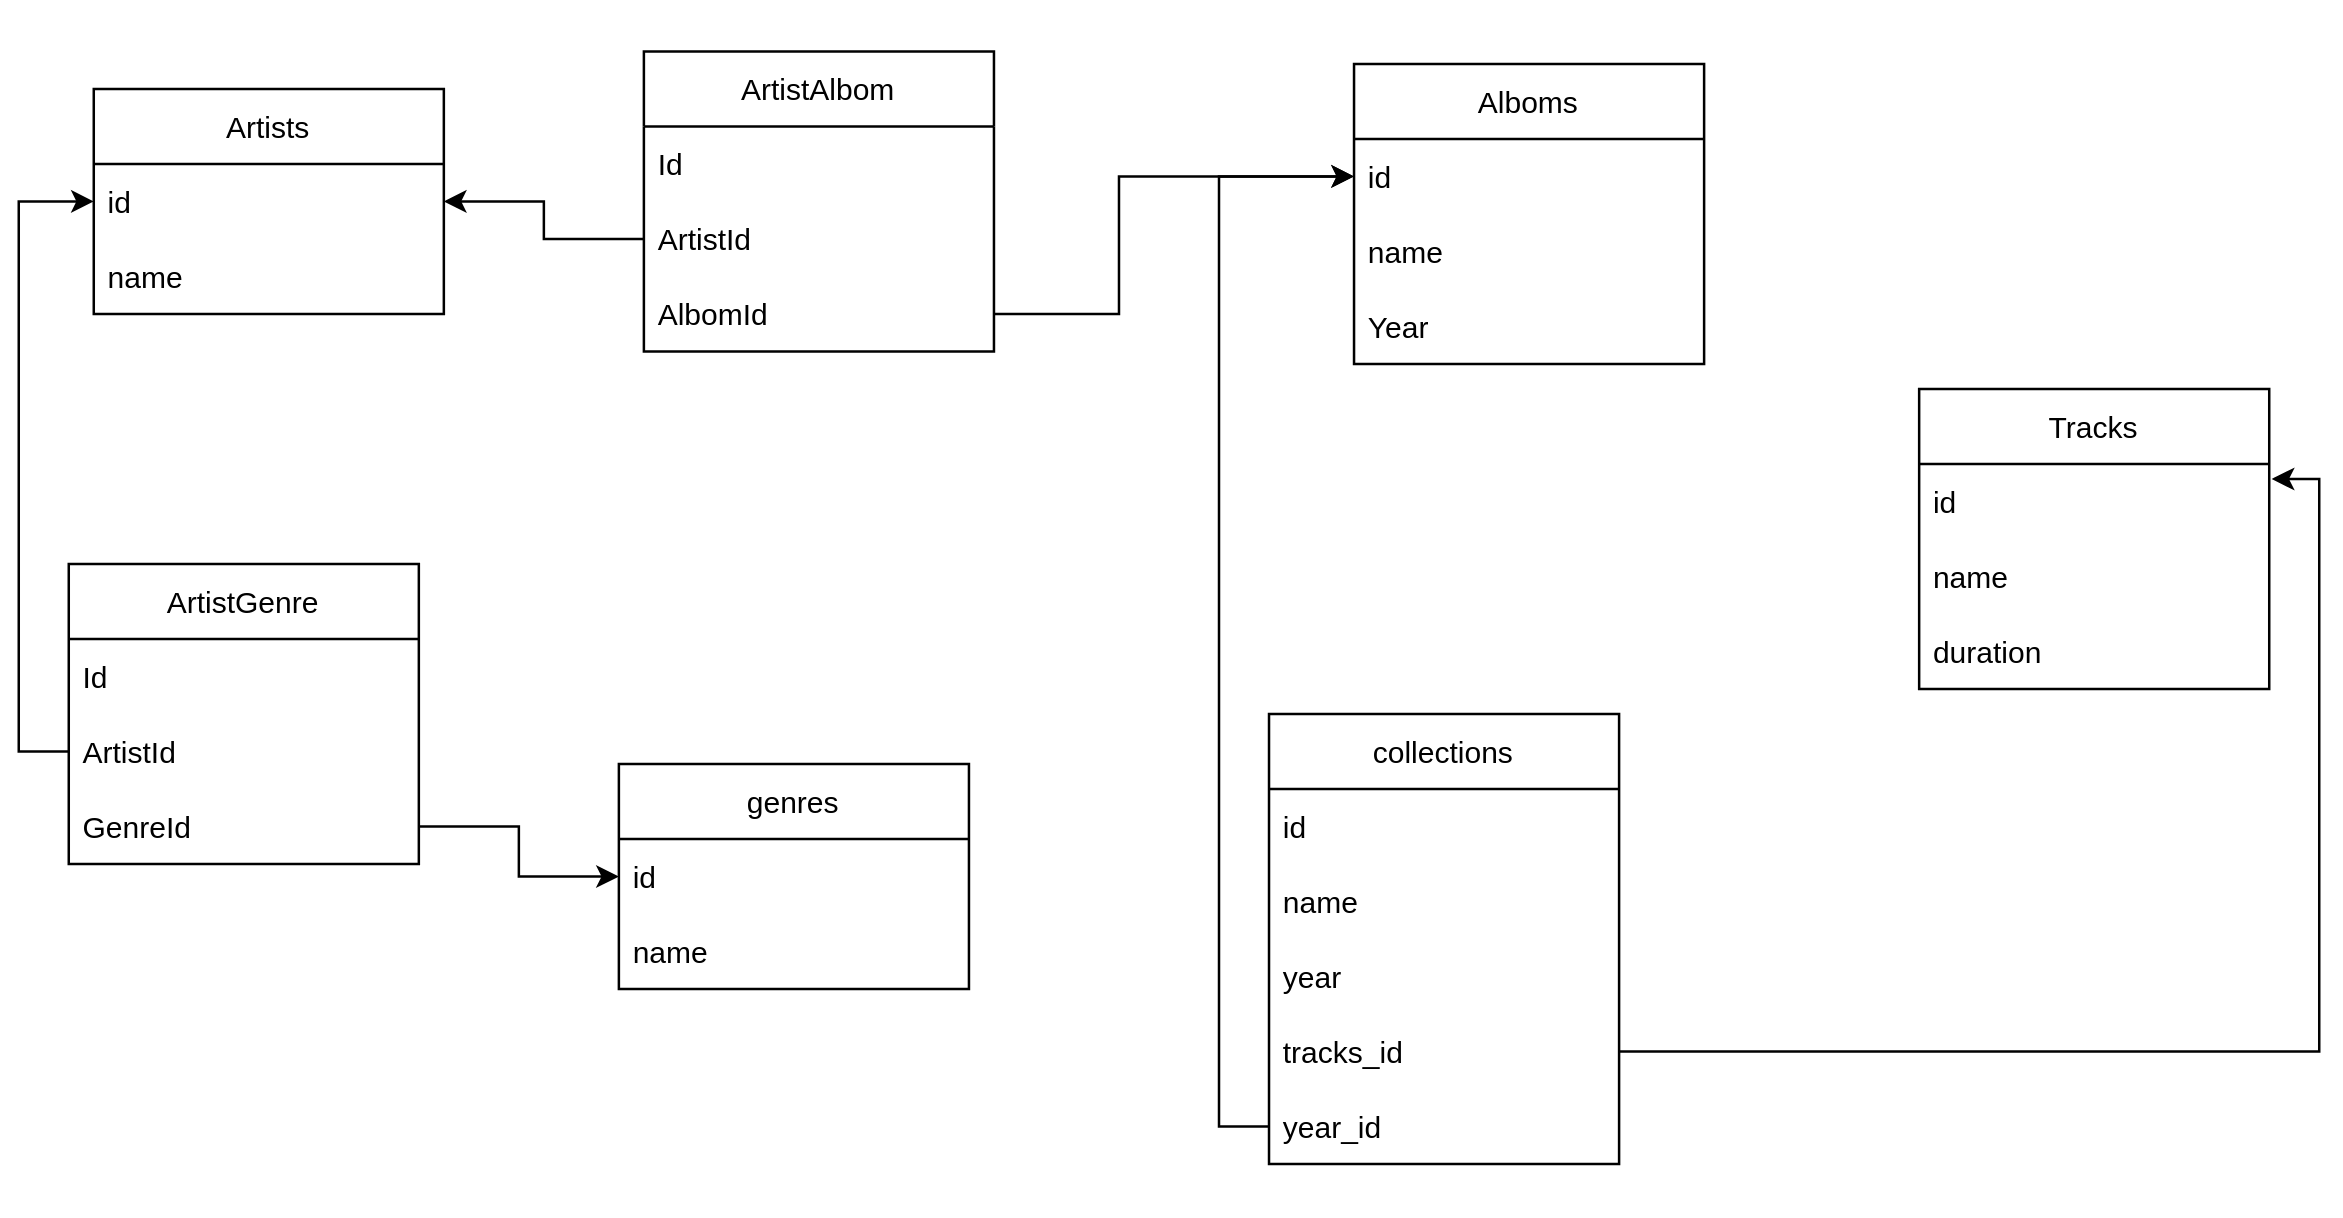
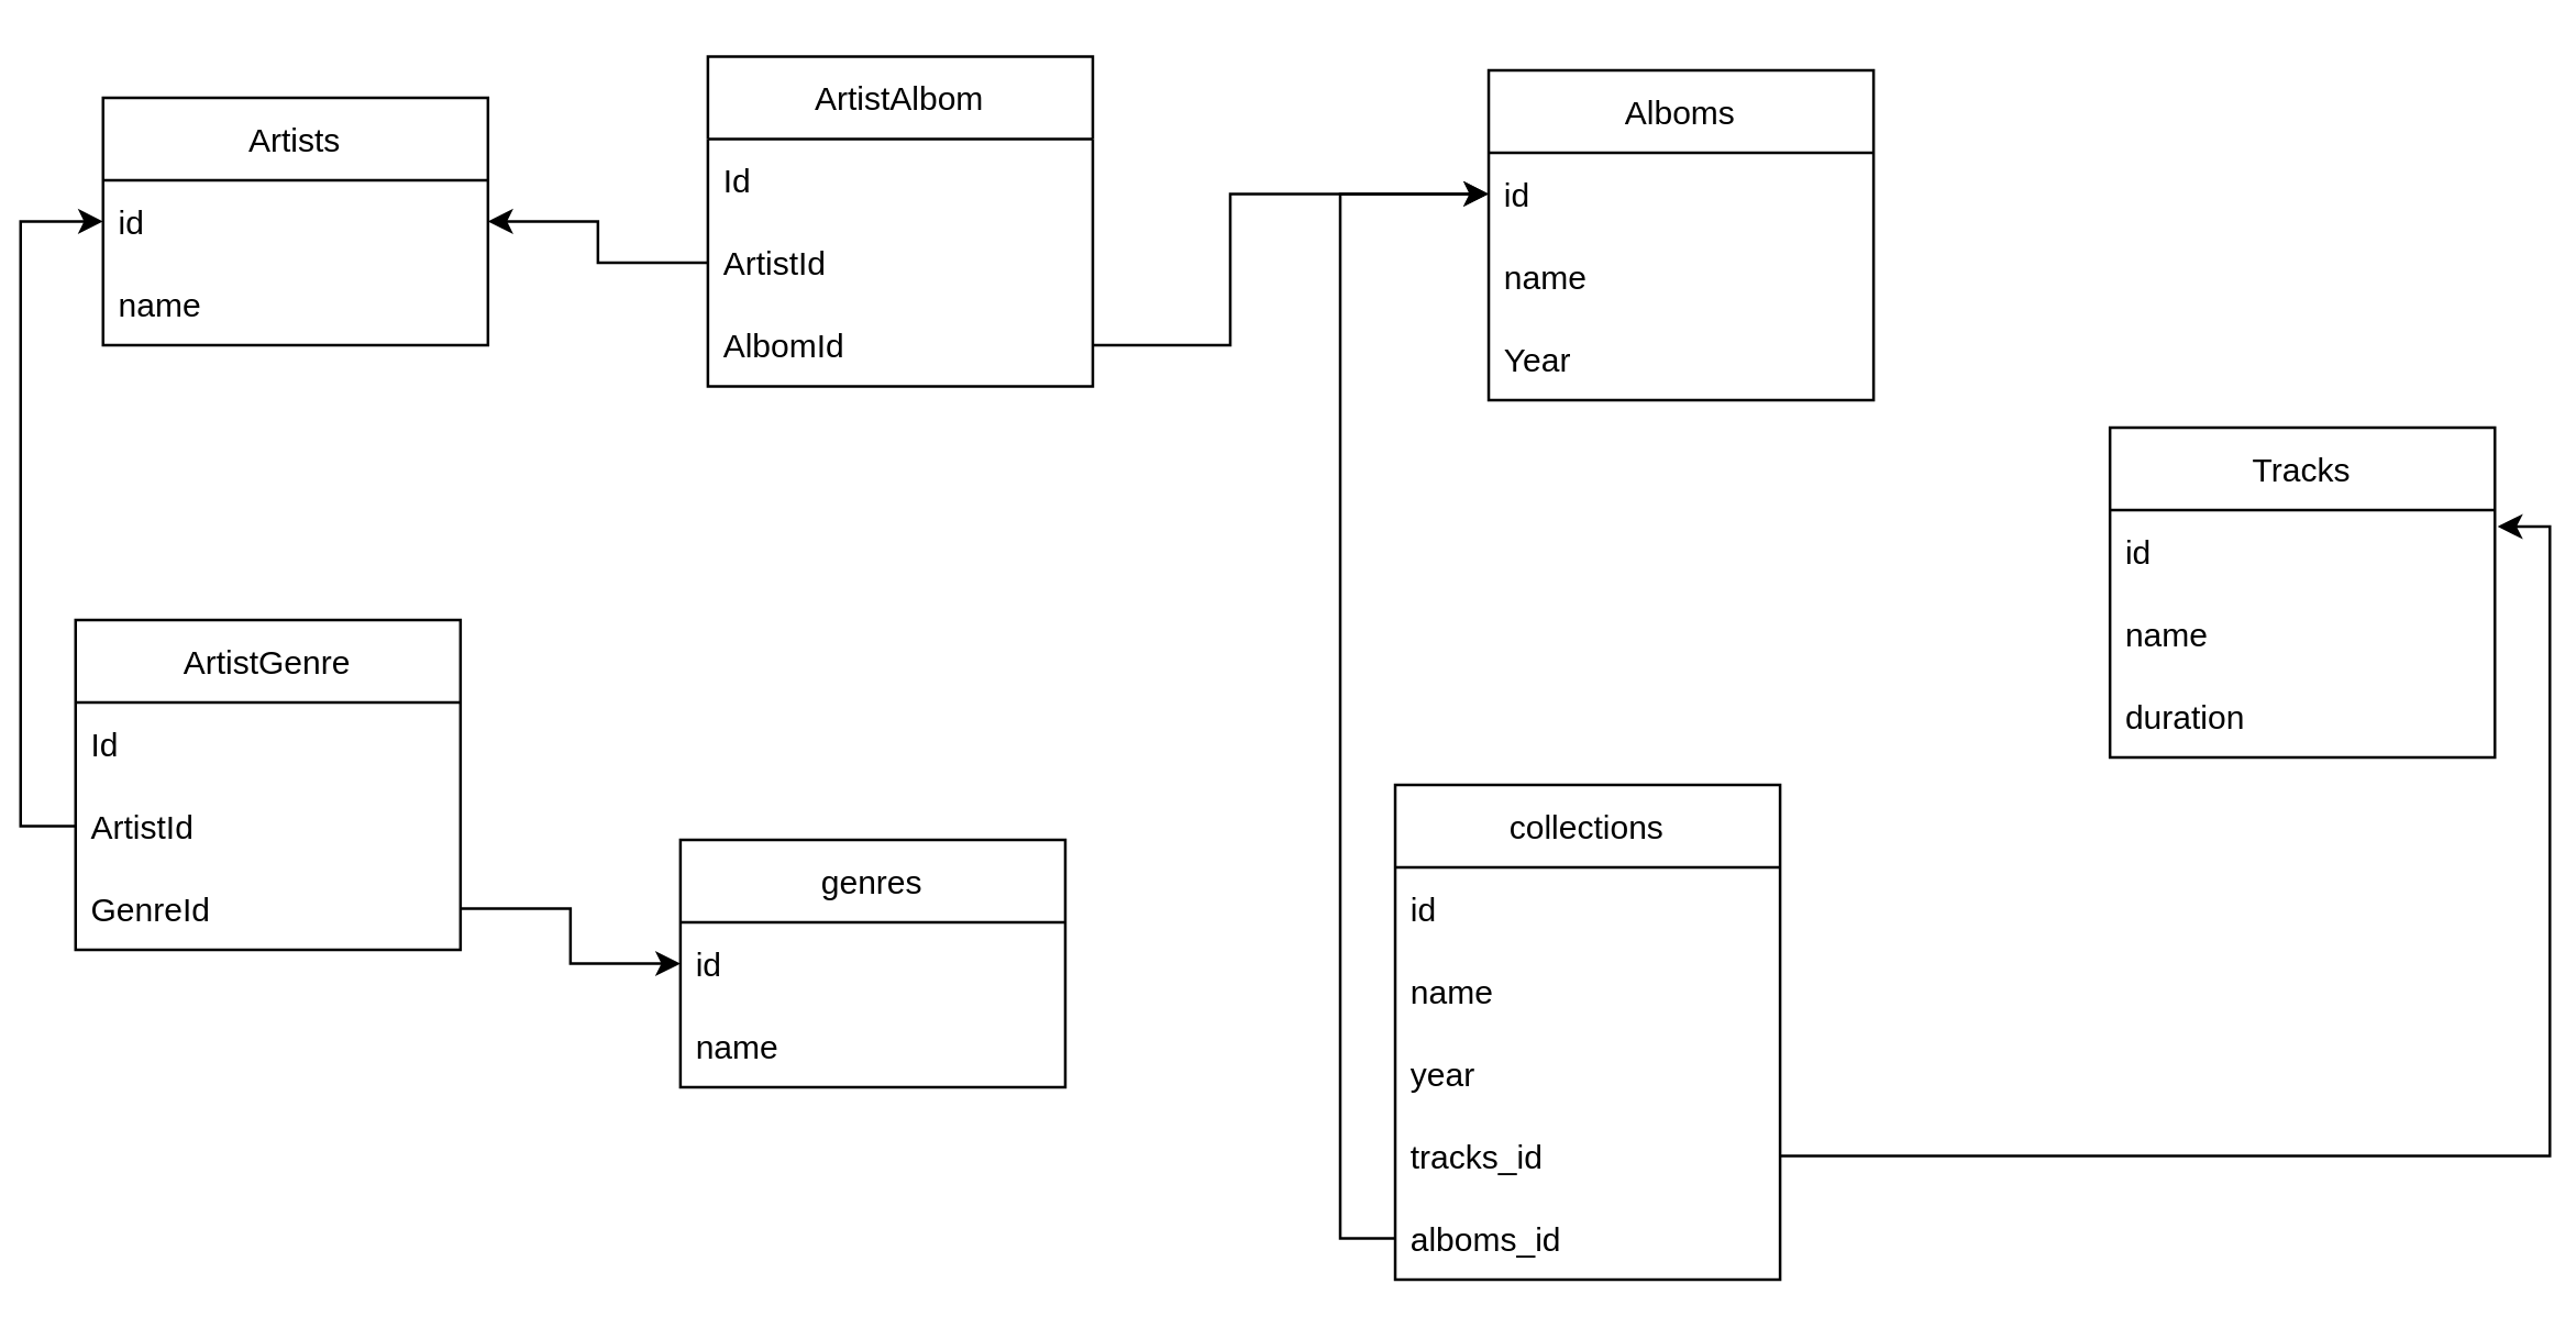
  <mxCell id="0" />
  <mxCell id="1" parent="0" />
  <mxCell id="2" value="Alboms" style="swimlane;fontStyle=0;childLayout=stackLayout;horizontal=1;startSize=30;horizontalStack=0;resizeParent=1;resizeParentMax=0;resizeLast=0;collapsible=1;marginBottom=0;" parent="1" vertex="1"><mxGeometry x="534" y="25" width="140" height="120" as="geometry" /></mxCell>
  <mxCell id="3" value="id" style="text;strokeColor=none;fillColor=none;align=left;verticalAlign=middle;spacingLeft=4;spacingRight=4;overflow=hidden;points=[[0,0.5],[1,0.5]];portConstraint=eastwest;rotatable=0;" parent="2" vertex="1"><mxGeometry y="30" width="140" height="30" as="geometry" /></mxCell>
  <mxCell id="4" value="name" style="text;strokeColor=none;fillColor=none;align=left;verticalAlign=middle;spacingLeft=4;spacingRight=4;overflow=hidden;points=[[0,0.5],[1,0.5]];portConstraint=eastwest;rotatable=0;" parent="2" vertex="1"><mxGeometry y="60" width="140" height="30" as="geometry" /></mxCell>
  <mxCell id="5" value="Year" style="text;strokeColor=none;fillColor=none;align=left;verticalAlign=middle;spacingLeft=4;spacingRight=4;overflow=hidden;points=[[0,0.5],[1,0.5]];portConstraint=eastwest;rotatable=0;" parent="2" vertex="1"><mxGeometry y="90" width="140" height="30" as="geometry" /></mxCell>
  <mxCell id="6" value="Artists" style="swimlane;fontStyle=0;childLayout=stackLayout;horizontal=1;startSize=30;horizontalStack=0;resizeParent=1;resizeParentMax=0;resizeLast=0;collapsible=1;marginBottom=0;" parent="1" vertex="1"><mxGeometry x="30" y="35" width="140" height="90" as="geometry" /></mxCell>
  <mxCell id="7" value="id" style="text;strokeColor=none;fillColor=none;align=left;verticalAlign=middle;spacingLeft=4;spacingRight=4;overflow=hidden;points=[[0,0.5],[1,0.5]];portConstraint=eastwest;rotatable=0;" parent="6" vertex="1"><mxGeometry y="30" width="140" height="30" as="geometry" /></mxCell>
  <mxCell id="8" value="name" style="text;strokeColor=none;fillColor=none;align=left;verticalAlign=middle;spacingLeft=4;spacingRight=4;overflow=hidden;points=[[0,0.5],[1,0.5]];portConstraint=eastwest;rotatable=0;" parent="6" vertex="1"><mxGeometry y="60" width="140" height="30" as="geometry" /></mxCell>
  <mxCell id="9" value="Tracks" style="swimlane;fontStyle=0;childLayout=stackLayout;horizontal=1;startSize=30;horizontalStack=0;resizeParent=1;resizeParentMax=0;resizeLast=0;collapsible=1;marginBottom=0;" parent="1" vertex="1"><mxGeometry x="760" y="155" width="140" height="120" as="geometry" /></mxCell>
  <mxCell id="10" value="id" style="text;strokeColor=none;fillColor=none;align=left;verticalAlign=middle;spacingLeft=4;spacingRight=4;overflow=hidden;points=[[0,0.5],[1,0.5]];portConstraint=eastwest;rotatable=0;" parent="9" vertex="1"><mxGeometry y="30" width="140" height="30" as="geometry" /></mxCell>
  <mxCell id="11" value="name" style="text;strokeColor=none;fillColor=none;align=left;verticalAlign=middle;spacingLeft=4;spacingRight=4;overflow=hidden;points=[[0,0.5],[1,0.5]];portConstraint=eastwest;rotatable=0;" parent="9" vertex="1"><mxGeometry y="60" width="140" height="30" as="geometry" /></mxCell>
  <mxCell id="12" value="duration" style="text;strokeColor=none;fillColor=none;align=left;verticalAlign=middle;spacingLeft=4;spacingRight=4;overflow=hidden;points=[[0,0.5],[1,0.5]];portConstraint=eastwest;rotatable=0;" parent="9" vertex="1"><mxGeometry y="90" width="140" height="30" as="geometry" /></mxCell>
  <mxCell id="13" value="genres" style="swimlane;fontStyle=0;childLayout=stackLayout;horizontal=1;startSize=30;horizontalStack=0;resizeParent=1;resizeParentMax=0;resizeLast=0;collapsible=1;marginBottom=0;" parent="1" vertex="1"><mxGeometry x="240" y="305" width="140" height="90" as="geometry" /></mxCell>
  <mxCell id="14" value="id" style="text;strokeColor=none;fillColor=none;align=left;verticalAlign=middle;spacingLeft=4;spacingRight=4;overflow=hidden;points=[[0,0.5],[1,0.5]];portConstraint=eastwest;rotatable=0;" parent="13" vertex="1"><mxGeometry y="30" width="140" height="30" as="geometry" /></mxCell>
  <mxCell id="15" value="name" style="text;strokeColor=none;fillColor=none;align=left;verticalAlign=middle;spacingLeft=4;spacingRight=4;overflow=hidden;points=[[0,0.5],[1,0.5]];portConstraint=eastwest;rotatable=0;" parent="13" vertex="1"><mxGeometry y="60" width="140" height="30" as="geometry" /></mxCell>
  <mxCell id="16" value="collections" style="swimlane;fontStyle=0;childLayout=stackLayout;horizontal=1;startSize=30;horizontalStack=0;resizeParent=1;resizeParentMax=0;resizeLast=0;collapsible=1;marginBottom=0;" parent="1" vertex="1"><mxGeometry x="500" y="285" width="140" height="180" as="geometry" /></mxCell>
  <mxCell id="17" value="id" style="text;strokeColor=none;fillColor=none;align=left;verticalAlign=middle;spacingLeft=4;spacingRight=4;overflow=hidden;points=[[0,0.5],[1,0.5]];portConstraint=eastwest;rotatable=0;" parent="16" vertex="1"><mxGeometry y="30" width="140" height="30" as="geometry" /></mxCell>
  <mxCell id="18" value="name" style="text;strokeColor=none;fillColor=none;align=left;verticalAlign=middle;spacingLeft=4;spacingRight=4;overflow=hidden;points=[[0,0.5],[1,0.5]];portConstraint=eastwest;rotatable=0;" parent="16" vertex="1"><mxGeometry y="60" width="140" height="30" as="geometry" /></mxCell>
  <mxCell id="19" value="year" style="text;strokeColor=none;fillColor=none;align=left;verticalAlign=middle;spacingLeft=4;spacingRight=4;overflow=hidden;points=[[0,0.5],[1,0.5]];portConstraint=eastwest;rotatable=0;" parent="16" vertex="1"><mxGeometry y="90" width="140" height="30" as="geometry" /></mxCell>
  <mxCell id="20" value="tracks_id" style="text;strokeColor=none;fillColor=none;align=left;verticalAlign=middle;spacingLeft=4;spacingRight=4;overflow=hidden;points=[[0,0.5],[1,0.5]];portConstraint=eastwest;rotatable=0;" parent="16" vertex="1"><mxGeometry y="120" width="140" height="30" as="geometry" /></mxCell>
- <mxCell id="21" value="year_id" style="text;strokeColor=none;fillColor=none;align=left;verticalAlign=middle;spacingLeft=4;spacingRight=4;overflow=hidden;points=[[0,0.5],[1,0.5]];portConstraint=eastwest;rotatable=0;" parent="16" vertex="1"><mxGeometry y="150" width="140" height="30" as="geometry" /></mxCell>
+ <mxCell id="21" value="alboms_id" style="text;strokeColor=none;fillColor=none;align=left;verticalAlign=middle;spacingLeft=4;spacingRight=4;overflow=hidden;points=[[0,0.5],[1,0.5]];portConstraint=eastwest;rotatable=0;" parent="16" vertex="1"><mxGeometry y="150" width="140" height="30" as="geometry" /></mxCell>
  <mxCell id="22" style="edgeStyle=orthogonalEdgeStyle;rounded=0;orthogonalLoop=1;jettySize=auto;html=1;exitX=1;exitY=0.5;exitDx=0;exitDy=0;entryX=1.007;entryY=0.2;entryDx=0;entryDy=0;entryPerimeter=0;" parent="1" source="20" target="10" edge="1"><mxGeometry relative="1" as="geometry" /></mxCell>
  <mxCell id="23" style="edgeStyle=orthogonalEdgeStyle;rounded=0;orthogonalLoop=1;jettySize=auto;html=1;exitX=0;exitY=0.5;exitDx=0;exitDy=0;entryX=0;entryY=0.5;entryDx=0;entryDy=0;" parent="1" source="21" target="3" edge="1"><mxGeometry relative="1" as="geometry" /></mxCell>
  <mxCell id="24" value="ArtistGenre" style="swimlane;fontStyle=0;childLayout=stackLayout;horizontal=1;startSize=30;horizontalStack=0;resizeParent=1;resizeParentMax=0;resizeLast=0;collapsible=1;marginBottom=0;" vertex="1" parent="1"><mxGeometry x="20" y="225" width="140" height="120" as="geometry" /></mxCell>
  <mxCell id="25" value="Id" style="text;strokeColor=none;fillColor=none;align=left;verticalAlign=middle;spacingLeft=4;spacingRight=4;overflow=hidden;points=[[0,0.5],[1,0.5]];portConstraint=eastwest;rotatable=0;" vertex="1" parent="24"><mxGeometry y="30" width="140" height="30" as="geometry" /></mxCell>
  <mxCell id="26" value="ArtistId" style="text;strokeColor=none;fillColor=none;align=left;verticalAlign=middle;spacingLeft=4;spacingRight=4;overflow=hidden;points=[[0,0.5],[1,0.5]];portConstraint=eastwest;rotatable=0;" vertex="1" parent="24"><mxGeometry y="60" width="140" height="30" as="geometry" /></mxCell>
  <mxCell id="27" value="GenreId" style="text;strokeColor=none;fillColor=none;align=left;verticalAlign=middle;spacingLeft=4;spacingRight=4;overflow=hidden;points=[[0,0.5],[1,0.5]];portConstraint=eastwest;rotatable=0;" vertex="1" parent="24"><mxGeometry y="90" width="140" height="30" as="geometry" /></mxCell>
  <mxCell id="28" style="edgeStyle=orthogonalEdgeStyle;rounded=0;orthogonalLoop=1;jettySize=auto;html=1;exitX=1;exitY=0.5;exitDx=0;exitDy=0;entryX=0;entryY=0.5;entryDx=0;entryDy=0;" edge="1" parent="1" source="27" target="14"><mxGeometry relative="1" as="geometry" /></mxCell>
  <mxCell id="29" style="edgeStyle=orthogonalEdgeStyle;rounded=0;orthogonalLoop=1;jettySize=auto;html=1;exitX=0;exitY=0.5;exitDx=0;exitDy=0;entryX=0;entryY=0.5;entryDx=0;entryDy=0;" edge="1" parent="1" source="26" target="7"><mxGeometry relative="1" as="geometry" /></mxCell>
  <mxCell id="30" value="ArtistAlbom" style="swimlane;fontStyle=0;childLayout=stackLayout;horizontal=1;startSize=30;horizontalStack=0;resizeParent=1;resizeParentMax=0;resizeLast=0;collapsible=1;marginBottom=0;" vertex="1" parent="1"><mxGeometry x="250" y="20" width="140" height="120" as="geometry" /></mxCell>
  <mxCell id="31" value="Id" style="text;strokeColor=none;fillColor=none;align=left;verticalAlign=middle;spacingLeft=4;spacingRight=4;overflow=hidden;points=[[0,0.5],[1,0.5]];portConstraint=eastwest;rotatable=0;" vertex="1" parent="30"><mxGeometry y="30" width="140" height="30" as="geometry" /></mxCell>
  <mxCell id="32" value="ArtistId" style="text;strokeColor=none;fillColor=none;align=left;verticalAlign=middle;spacingLeft=4;spacingRight=4;overflow=hidden;points=[[0,0.5],[1,0.5]];portConstraint=eastwest;rotatable=0;" vertex="1" parent="30"><mxGeometry y="60" width="140" height="30" as="geometry" /></mxCell>
  <mxCell id="33" value="AlbomId" style="text;strokeColor=none;fillColor=none;align=left;verticalAlign=middle;spacingLeft=4;spacingRight=4;overflow=hidden;points=[[0,0.5],[1,0.5]];portConstraint=eastwest;rotatable=0;" vertex="1" parent="30"><mxGeometry y="90" width="140" height="30" as="geometry" /></mxCell>
  <mxCell id="34" style="edgeStyle=orthogonalEdgeStyle;rounded=0;orthogonalLoop=1;jettySize=auto;html=1;exitX=0;exitY=0.5;exitDx=0;exitDy=0;entryX=1;entryY=0.5;entryDx=0;entryDy=0;" edge="1" parent="1" source="32" target="7"><mxGeometry relative="1" as="geometry" /></mxCell>
  <mxCell id="35" style="edgeStyle=orthogonalEdgeStyle;rounded=0;orthogonalLoop=1;jettySize=auto;html=1;exitX=1;exitY=0.5;exitDx=0;exitDy=0;entryX=0;entryY=0.5;entryDx=0;entryDy=0;" edge="1" parent="1" source="33" target="3"><mxGeometry relative="1" as="geometry"><Array as="points"><mxPoint x="440" y="125" /><mxPoint x="440" y="70" /></Array></mxGeometry></mxCell>
